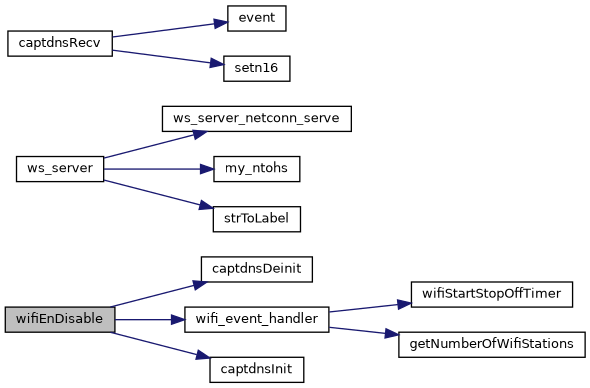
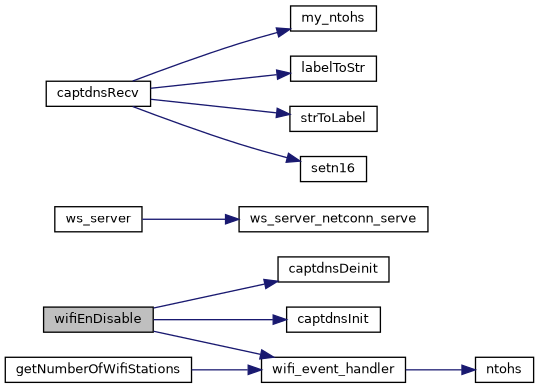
  digraph {
    rankdir=LR
    node [color=black fillcolor=white fontname=Helvetica fontsize=10 shape=record style=filled]
    edge [color=midnightblue fontname=Helvetica fontsize=10 labelfontname=Helvetica labelfontsize=10 style=solid]
    n1 [fillcolor=grey75 fontcolor=black height=0.2 label=wifiEnDisable width=0.4]
    n2 [height=0.2 label=captdnsDeinit width=0.4]
    n3 [height=0.2 label=wifi_event_handler width=0.4]
    n4 [height=0.2 label=captdnsInit width=0.4]
-   n5 [height=0.2 label=wifiStartStopOffTimer width=0.4]
+   n5 [height=0.2 label=ntohs width=0.4]
    n6 [height=0.2 label=getNumberOfWifiStations width=0.4]
    n7 [height=0.2 label=ws_server width=0.4]
    n8 [height=0.2 label=ws_server_netconn_serve width=0.4]
    n9 [height=0.2 label=captdnsRecv width=0.4]
    n10 [height=0.2 label=my_ntohs width=0.4]
-   n11 [height=0.2 label=event width=0.4]
+   n11 [height=0.2 label=labelToStr width=0.4]
    n12 [height=0.2 label=strToLabel width=0.4]
    n13 [height=0.2 label=setn16 width=0.4]
    n1 -> n2
    n1 -> n3
    n1 -> n4
    n3 -> n5
-   n3 -> n6
+   n6 -> n3
    n7 -> n8
-   n7 -> n10
+   n9 -> n10
    n9 -> n11
-   n7 -> n12
+   n9 -> n12
    n9 -> n13
  }
